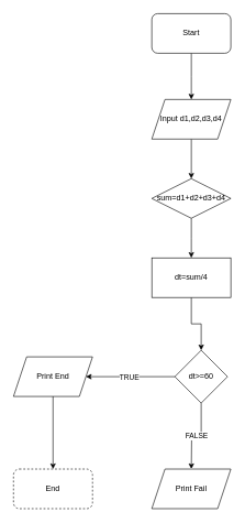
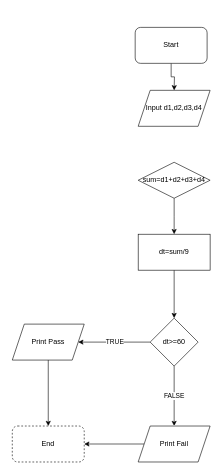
  <mxCell id="0" />
  <mxCell id="1" parent="0" />
  <mxCell id="2" style="edgeStyle=orthogonalEdgeStyle;rounded=0;orthogonalLoop=1;jettySize=auto;html=1;" parent="1" source="3" edge="1"><mxGeometry relative="1" as="geometry"><mxPoint x="290" y="150" as="targetPoint" /></mxGeometry></mxCell>
- <mxCell id="3" value="Start" style="rounded=1;whiteSpace=wrap;html=1;" parent="1" vertex="1"><mxGeometry x="230" y="20" width="120" height="60" as="geometry" /></mxCell>
- <mxCell id="4" style="edgeStyle=orthogonalEdgeStyle;rounded=0;orthogonalLoop=1;jettySize=auto;html=1;" parent="1" source="5" target="7" edge="1"><mxGeometry relative="1" as="geometry"><mxPoint x="290" y="300" as="targetPoint" /></mxGeometry></mxCell>
+ <mxCell id="3" value="Start" style="rounded=1;whiteSpace=wrap;html=1;" parent="1" vertex="1"><mxGeometry x="225" y="45" width="120" height="60" as="geometry" /></mxCell>
  <mxCell id="5" value="Input d1,d2,d3,d4" style="shape=parallelogram;perimeter=parallelogramPerimeter;whiteSpace=wrap;html=1;fixedSize=1;" parent="1" vertex="1"><mxGeometry x="230" y="150" width="120" height="60" as="geometry" /></mxCell>
  <mxCell id="6" style="edgeStyle=orthogonalEdgeStyle;rounded=0;orthogonalLoop=1;jettySize=auto;html=1;" parent="1" source="7" edge="1"><mxGeometry relative="1" as="geometry"><mxPoint x="290" y="390" as="targetPoint" /></mxGeometry></mxCell>
  <mxCell id="7" value="sum=d1+d2+d3+d4" style="rhombus;whiteSpace=wrap;html=1;" parent="1" vertex="1"><mxGeometry x="230" y="270" width="120" height="60" as="geometry" /></mxCell>
  <mxCell id="8" style="edgeStyle=orthogonalEdgeStyle;rounded=0;orthogonalLoop=1;jettySize=auto;html=1;entryX=0.5;entryY=0;entryDx=0;entryDy=0;" parent="1" source="9" target="14" edge="1"><mxGeometry relative="1" as="geometry" /></mxCell>
- <mxCell id="9" value="dt=sum/4" style="rounded=0;whiteSpace=wrap;html=1;" parent="1" vertex="1"><mxGeometry x="230" y="390" width="120" height="60" as="geometry" /></mxCell>
+ <mxCell id="9" value="dt=sum/9" style="rounded=0;whiteSpace=wrap;html=1;" parent="1" vertex="1"><mxGeometry x="230" y="390" width="120" height="60" as="geometry" /></mxCell>
  <mxCell id="10" style="edgeStyle=orthogonalEdgeStyle;rounded=0;orthogonalLoop=1;jettySize=auto;html=1;" parent="1" source="14" edge="1"><mxGeometry relative="1" as="geometry"><mxPoint x="130" y="570" as="targetPoint" /></mxGeometry></mxCell>
  <mxCell id="11" value="TRUE" style="edgeLabel;html=1;align=center;verticalAlign=middle;resizable=0;points=[];" parent="10" vertex="1" connectable="0"><mxGeometry x="-0.013" y="-2" relative="1" as="geometry"><mxPoint x="-1" as="offset" /></mxGeometry></mxCell>
  <mxCell id="12" value="FALSE" style="edgeStyle=orthogonalEdgeStyle;rounded=0;orthogonalLoop=1;jettySize=auto;html=1;" parent="1" source="14" edge="1"><mxGeometry relative="1" as="geometry"><mxPoint x="290" y="710" as="targetPoint" /></mxGeometry></mxCell>
  <mxCell id="13" value="Text" style="edgeLabel;html=1;align=center;verticalAlign=middle;resizable=0;points=[];" parent="12" vertex="1" connectable="0"><mxGeometry x="1" y="-4" relative="1" as="geometry"><mxPoint x="2" y="4" as="offset" /></mxGeometry></mxCell>
- <mxCell id="14" value="dt&amp;gt;=60" style="rhombus;whiteSpace=wrap;html=1;" parent="1" vertex="1"><mxGeometry x="265" y="530" width="80" height="80" as="geometry" /></mxCell>
+ <mxCell id="14" value="dt&amp;gt;=60" style="rhombus;whiteSpace=wrap;html=1;" parent="1" vertex="1"><mxGeometry x="250" y="530" width="80" height="80" as="geometry" /></mxCell>
  <mxCell id="15" style="edgeStyle=orthogonalEdgeStyle;rounded=0;orthogonalLoop=1;jettySize=auto;html=1;" parent="1" source="16" target="19" edge="1"><mxGeometry relative="1" as="geometry"><mxPoint x="80" y="680" as="targetPoint" /></mxGeometry></mxCell>
- <mxCell id="16" value="Print End" style="shape=parallelogram;perimeter=parallelogramPerimeter;whiteSpace=wrap;html=1;fixedSize=1;" parent="1" vertex="1"><mxGeometry x="20" y="540" width="120" height="60" as="geometry" /></mxCell>
+ <mxCell id="16" value="Print Pass" style="shape=parallelogram;perimeter=parallelogramPerimeter;whiteSpace=wrap;html=1;fixedSize=1;" parent="1" vertex="1"><mxGeometry x="20" y="540" width="120" height="60" as="geometry" /></mxCell>
+ <mxCell id="17" style="edgeStyle=orthogonalEdgeStyle;rounded=0;orthogonalLoop=1;jettySize=auto;html=1;entryX=1;entryY=0.5;entryDx=0;entryDy=0;" parent="1" source="18" target="19" edge="1"><mxGeometry relative="1" as="geometry"><mxPoint x="90" y="740" as="targetPoint" /></mxGeometry></mxCell>
  <mxCell id="18" value="Print Fail" style="shape=parallelogram;perimeter=parallelogramPerimeter;whiteSpace=wrap;html=1;fixedSize=1;" parent="1" vertex="1"><mxGeometry x="230" y="710" width="120" height="60" as="geometry" /></mxCell>
  <mxCell id="19" value="End" style="rounded=1;whiteSpace=wrap;html=1;dashed=1;" parent="1" vertex="1"><mxGeometry x="20" y="710" width="120" height="60" as="geometry" /></mxCell>
